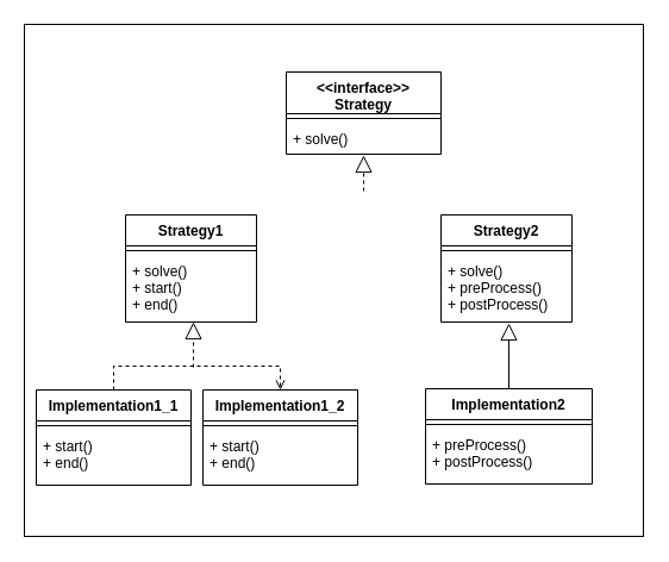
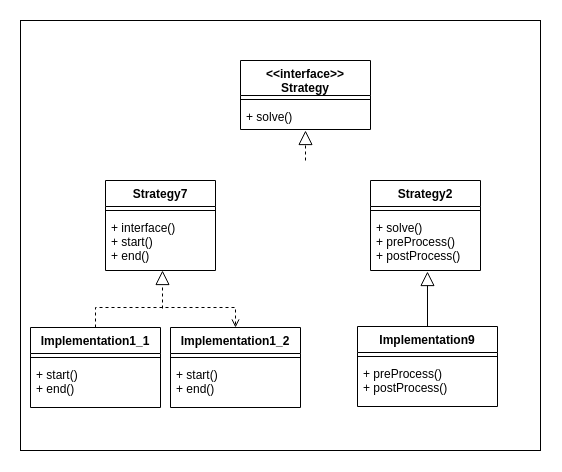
  <mxCell id="0" />
  <mxCell id="1" parent="0" />
  <mxCell id="2" value="" style="rounded=0;whiteSpace=wrap;html=1;" vertex="1" parent="1"><mxGeometry x="20" y="20" width="520" height="430" as="geometry" /></mxCell>
  <mxCell id="3" value="&lt;&lt;interface&gt;&gt;&#10;Strategy" style="swimlane;fontStyle=1;align=center;verticalAlign=top;childLayout=stackLayout;horizontal=1;startSize=35;horizontalStack=0;resizeParent=1;resizeParentMax=0;resizeLast=0;collapsible=1;marginBottom=0;" vertex="1" parent="1"><mxGeometry x="240" y="60" width="130" height="69" as="geometry" /></mxCell>
  <mxCell id="4" value="" style="line;strokeWidth=1;fillColor=none;align=left;verticalAlign=middle;spacingTop=-1;spacingLeft=3;spacingRight=3;rotatable=0;labelPosition=right;points=[];portConstraint=eastwest;" vertex="1" parent="3"><mxGeometry y="35" width="130" height="8" as="geometry" /></mxCell>
  <mxCell id="5" value="+ solve()" style="text;strokeColor=none;fillColor=none;align=left;verticalAlign=top;spacingLeft=4;spacingRight=4;overflow=hidden;rotatable=0;points=[[0,0.5],[1,0.5]];portConstraint=eastwest;" vertex="1" parent="3"><mxGeometry y="43" width="130" height="26" as="geometry" /></mxCell>
- <mxCell id="6" value="Strategy1" style="swimlane;fontStyle=1;align=center;verticalAlign=top;childLayout=stackLayout;horizontal=1;startSize=26;horizontalStack=0;resizeParent=1;resizeParentMax=0;resizeLast=0;collapsible=1;marginBottom=0;" vertex="1" parent="1"><mxGeometry x="105" y="180" width="110" height="90" as="geometry" /></mxCell>
+ <mxCell id="6" value="Strategy7" style="swimlane;fontStyle=1;align=center;verticalAlign=top;childLayout=stackLayout;horizontal=1;startSize=26;horizontalStack=0;resizeParent=1;resizeParentMax=0;resizeLast=0;collapsible=1;marginBottom=0;" vertex="1" parent="1"><mxGeometry x="105" y="180" width="110" height="90" as="geometry" /></mxCell>
  <mxCell id="7" value="" style="line;strokeWidth=1;fillColor=none;align=left;verticalAlign=middle;spacingTop=-1;spacingLeft=3;spacingRight=3;rotatable=0;labelPosition=right;points=[];portConstraint=eastwest;" vertex="1" parent="6"><mxGeometry y="26" width="110" height="8" as="geometry" /></mxCell>
- <mxCell id="8" value="+ solve()&#10;+ start()&#10;+ end()" style="text;strokeColor=none;fillColor=none;align=left;verticalAlign=top;spacingLeft=4;spacingRight=4;overflow=hidden;rotatable=0;points=[[0,0.5],[1,0.5]];portConstraint=eastwest;" vertex="1" parent="6"><mxGeometry y="34" width="110" height="56" as="geometry" /></mxCell>
+ <mxCell id="8" value="+ interface()&#10;+ start()&#10;+ end()" style="text;strokeColor=none;fillColor=none;align=left;verticalAlign=top;spacingLeft=4;spacingRight=4;overflow=hidden;rotatable=0;points=[[0,0.5],[1,0.5]];portConstraint=eastwest;" vertex="1" parent="6"><mxGeometry y="34" width="110" height="56" as="geometry" /></mxCell>
  <mxCell id="9" value="Strategy2" style="swimlane;fontStyle=1;align=center;verticalAlign=top;childLayout=stackLayout;horizontal=1;startSize=26;horizontalStack=0;resizeParent=1;resizeParentMax=0;resizeLast=0;collapsible=1;marginBottom=0;" vertex="1" parent="1"><mxGeometry x="370" y="180" width="110" height="90" as="geometry" /></mxCell>
  <mxCell id="10" value="" style="line;strokeWidth=1;fillColor=none;align=left;verticalAlign=middle;spacingTop=-1;spacingLeft=3;spacingRight=3;rotatable=0;labelPosition=right;points=[];portConstraint=eastwest;" vertex="1" parent="9"><mxGeometry y="26" width="110" height="8" as="geometry" /></mxCell>
  <mxCell id="11" value="+ solve()&#10;+ preProcess()&#10;+ postProcess()" style="text;strokeColor=none;fillColor=none;align=left;verticalAlign=top;spacingLeft=4;spacingRight=4;overflow=hidden;rotatable=0;points=[[0,0.5],[1,0.5]];portConstraint=eastwest;" vertex="1" parent="9"><mxGeometry y="34" width="110" height="56" as="geometry" /></mxCell>
  <mxCell id="12" style="edgeStyle=orthogonalEdgeStyle;rounded=0;orthogonalLoop=1;jettySize=auto;html=1;entryX=0.5;entryY=0;entryDx=0;entryDy=0;exitX=0.5;exitY=0;exitDx=0;exitDy=0;endArrow=open;endFill=0;dashed=1;" edge="1" parent="1" source="13" target="19"><mxGeometry relative="1" as="geometry" /></mxCell>
  <mxCell id="13" value="Implementation1_1" style="swimlane;fontStyle=1;align=center;verticalAlign=top;childLayout=stackLayout;horizontal=1;startSize=26;horizontalStack=0;resizeParent=1;resizeParentMax=0;resizeLast=0;collapsible=1;marginBottom=0;" vertex="1" parent="1"><mxGeometry x="30" y="327" width="130" height="80" as="geometry" /></mxCell>
  <mxCell id="14" value="" style="line;strokeWidth=1;fillColor=none;align=left;verticalAlign=middle;spacingTop=-1;spacingLeft=3;spacingRight=3;rotatable=0;labelPosition=right;points=[];portConstraint=eastwest;" vertex="1" parent="13"><mxGeometry y="26" width="130" height="8" as="geometry" /></mxCell>
  <mxCell id="15" value="+ start()&#10;+ end()" style="text;strokeColor=none;fillColor=none;align=left;verticalAlign=top;spacingLeft=4;spacingRight=4;overflow=hidden;rotatable=0;points=[[0,0.5],[1,0.5]];portConstraint=eastwest;" vertex="1" parent="13"><mxGeometry y="34" width="130" height="46" as="geometry" /></mxCell>
- <mxCell id="16" value="Implementation2" style="swimlane;fontStyle=1;align=center;verticalAlign=top;childLayout=stackLayout;horizontal=1;startSize=26;horizontalStack=0;resizeParent=1;resizeParentMax=0;resizeLast=0;collapsible=1;marginBottom=0;" vertex="1" parent="1"><mxGeometry x="357" y="326" width="140" height="80" as="geometry" /></mxCell>
+ <mxCell id="16" value="Implementation9" style="swimlane;fontStyle=1;align=center;verticalAlign=top;childLayout=stackLayout;horizontal=1;startSize=26;horizontalStack=0;resizeParent=1;resizeParentMax=0;resizeLast=0;collapsible=1;marginBottom=0;" vertex="1" parent="1"><mxGeometry x="357" y="326" width="140" height="80" as="geometry" /></mxCell>
  <mxCell id="17" value="" style="line;strokeWidth=1;fillColor=none;align=left;verticalAlign=middle;spacingTop=-1;spacingLeft=3;spacingRight=3;rotatable=0;labelPosition=right;points=[];portConstraint=eastwest;" vertex="1" parent="16"><mxGeometry y="26" width="140" height="8" as="geometry" /></mxCell>
  <mxCell id="18" value="+ preProcess()&#10;+ postProcess()" style="text;strokeColor=none;fillColor=none;align=left;verticalAlign=top;spacingLeft=4;spacingRight=4;overflow=hidden;rotatable=0;points=[[0,0.5],[1,0.5]];portConstraint=eastwest;" vertex="1" parent="16"><mxGeometry y="34" width="140" height="46" as="geometry" /></mxCell>
  <mxCell id="19" value="Implementation1_2" style="swimlane;fontStyle=1;align=center;verticalAlign=top;childLayout=stackLayout;horizontal=1;startSize=26;horizontalStack=0;resizeParent=1;resizeParentMax=0;resizeLast=0;collapsible=1;marginBottom=0;" vertex="1" parent="1"><mxGeometry x="170" y="327" width="130" height="80" as="geometry" /></mxCell>
  <mxCell id="20" value="" style="line;strokeWidth=1;fillColor=none;align=left;verticalAlign=middle;spacingTop=-1;spacingLeft=3;spacingRight=3;rotatable=0;labelPosition=right;points=[];portConstraint=eastwest;" vertex="1" parent="19"><mxGeometry y="26" width="130" height="8" as="geometry" /></mxCell>
  <mxCell id="21" value="+ start()&#10;+ end()" style="text;strokeColor=none;fillColor=none;align=left;verticalAlign=top;spacingLeft=4;spacingRight=4;overflow=hidden;rotatable=0;points=[[0,0.5],[1,0.5]];portConstraint=eastwest;" vertex="1" parent="19"><mxGeometry y="34" width="130" height="46" as="geometry" /></mxCell>
  <mxCell id="22" value="" style="endArrow=block;dashed=1;endFill=0;endSize=12;html=1;" edge="1" parent="1"><mxGeometry width="160" relative="1" as="geometry"><mxPoint x="162" y="308" as="sourcePoint" /><mxPoint x="162" y="270" as="targetPoint" /></mxGeometry></mxCell>
  <mxCell id="23" value="" style="endArrow=block;dashed=0;endFill=0;endSize=12;html=1;entryX=0.518;entryY=1.018;entryDx=0;entryDy=0;entryPerimeter=0;exitX=0.5;exitY=0;exitDx=0;exitDy=0;" edge="1" parent="1" source="16" target="11"><mxGeometry width="160" relative="1" as="geometry"><mxPoint x="30" y="430" as="sourcePoint" /><mxPoint x="190" y="430" as="targetPoint" /></mxGeometry></mxCell>
  <mxCell id="24" value="" style="endArrow=block;dashed=1;endFill=0;endSize=12;html=1;entryX=0.5;entryY=1.038;entryDx=0;entryDy=0;entryPerimeter=0;" edge="1" parent="1" target="5"><mxGeometry width="160" relative="1" as="geometry"><mxPoint x="305" y="160" as="sourcePoint" /><mxPoint x="190" y="430" as="targetPoint" /></mxGeometry></mxCell>
